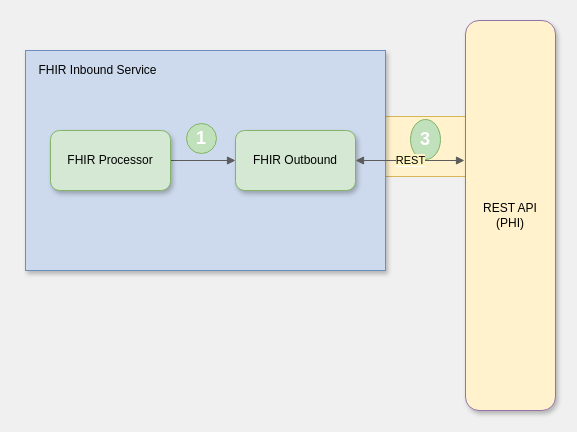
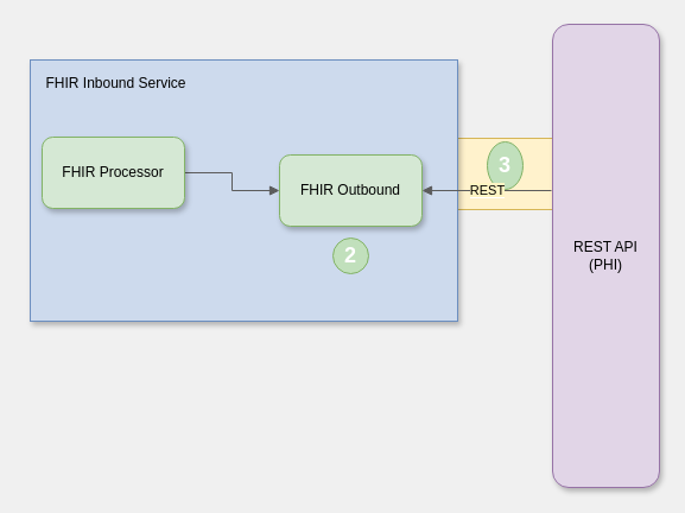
  <mxCell id="0" />
  <mxCell id="1" parent="0" />
  <mxCell id="2" value="" style="rounded=0;whiteSpace=wrap;html=1;fillColor=#fff2cc;strokeColor=#d6b656;" parent="1" vertex="1"><mxGeometry x="365" y="116" width="120" height="60" as="geometry" /></mxCell>
- <mxCell id="3" value="REST API &lt;br&gt;(PHI)" style="rounded=1;whiteSpace=wrap;html=1;fillColor=#fff2cc;shadow=1;strokeColor=#9673a6;" parent="1" vertex="1"><mxGeometry x="465" y="20" width="90" height="390" as="geometry" /></mxCell>
+ <mxCell id="3" value="REST API &lt;br&gt;(PHI)" style="rounded=1;whiteSpace=wrap;html=1;fillColor=#e1d5e7;shadow=1;strokeColor=#9673a6;" parent="1" vertex="1"><mxGeometry x="465" y="20" width="90" height="390" as="geometry" /></mxCell>
  <mxCell id="4" value="" style="rounded=0;whiteSpace=wrap;html=1;shadow=1;strokeColor=#6c8ebf;fillColor=#CDDAED;" parent="1" vertex="1"><mxGeometry x="25" y="50" width="360" height="220" as="geometry" /></mxCell>
  <mxCell id="5" style="edgeStyle=orthogonalEdgeStyle;rounded=0;orthogonalLoop=1;jettySize=auto;html=1;exitX=1;exitY=0.5;exitDx=0;exitDy=0;entryX=0;entryY=0.5;entryDx=0;entryDy=0;startArrow=none;startFill=0;endArrow=block;endFill=1;strokeColor=#5C5C5C;" parent="1" source="6" target="8" edge="1"><mxGeometry relative="1" as="geometry" /></mxCell>
- <mxCell id="6" value="FHIR Processor" style="rounded=1;whiteSpace=wrap;html=1;fillColor=#d5e8d4;strokeColor=#82b366;shadow=1;" parent="1" vertex="1"><mxGeometry x="50" y="130" width="120" height="60" as="geometry" /></mxCell>
+ <mxCell id="6" value="FHIR Processor" style="rounded=1;whiteSpace=wrap;html=1;fillColor=#d5e8d4;strokeColor=#82b366;shadow=1;" parent="1" vertex="1"><mxGeometry x="35" y="115" width="120" height="60" as="geometry" /></mxCell>
  <mxCell id="7" value="FHIR Inbound Service" style="text;html=1;strokeColor=none;fillColor=none;align=center;verticalAlign=middle;whiteSpace=wrap;rounded=0;shadow=1;" parent="1" vertex="1"><mxGeometry x="20" y="60" width="155" height="20" as="geometry" /></mxCell>
  <mxCell id="8" value="FHIR Outbound" style="rounded=1;whiteSpace=wrap;html=1;fillColor=#d5e8d4;strokeColor=#82b366;shadow=1;" parent="1" vertex="1"><mxGeometry x="235" y="130" width="120" height="60" as="geometry" /></mxCell>
  <mxCell id="9" value="&lt;h2&gt;&lt;font color=&quot;#ffffff&quot;&gt;3&lt;/font&gt;&lt;/h2&gt;" style="ellipse;whiteSpace=wrap;html=1;aspect=fixed;strokeColor=#82b366;fillColor=#C1E0BC;" parent="1" vertex="1"><mxGeometry x="410" y="119" width="30" height="40" as="geometry" /></mxCell>
- <mxCell id="11" value="&lt;span style=&quot;background-color: rgb(255 , 244 , 195)&quot;&gt;REST&lt;/span&gt;" style="edgeStyle=orthogonalEdgeStyle;rounded=0;orthogonalLoop=1;jettySize=auto;html=1;startArrow=block;startFill=1;endArrow=block;endFill=1;strokeColor=#5C5C5C;entryX=-0.011;entryY=0.359;entryDx=0;entryDy=0;exitX=1;exitY=0.5;exitDx=0;exitDy=0;entryPerimeter=0;" edge="1" parent="1" source="8" target="3"><mxGeometry relative="1" as="geometry"><mxPoint x="25" y="215" as="targetPoint" /><mxPoint x="-56" y="160" as="sourcePoint" /></mxGeometry></mxCell>
- <mxCell id="12" value="&lt;h2&gt;&lt;font color=&quot;#ffffff&quot;&gt;1&lt;/font&gt;&lt;/h2&gt;" style="ellipse;whiteSpace=wrap;html=1;aspect=fixed;strokeColor=#82b366;fillColor=#C1E0BC;" vertex="1" parent="1"><mxGeometry x="186" y="123" width="30" height="30" as="geometry" /></mxCell>
+ <mxCell id="10" value="&lt;h2&gt;&lt;font color=&quot;#ffffff&quot;&gt;2&lt;/font&gt;&lt;/h2&gt;" style="ellipse;whiteSpace=wrap;html=1;aspect=fixed;strokeColor=#82b366;fillColor=#C1E0BC;" parent="1" vertex="1"><mxGeometry x="280" y="200" width="30" height="30" as="geometry" /></mxCell>
+ <mxCell id="11" value="&lt;span style=&quot;background-color: rgb(255 , 244 , 195)&quot;&gt;REST&lt;/span&gt;" style="edgeStyle=orthogonalEdgeStyle;rounded=0;orthogonalLoop=1;jettySize=auto;html=1;startArrow=block;startFill=1;endArrow=none;endFill=1;strokeColor=#5C5C5C;entryX=-0.011;entryY=0.359;entryDx=0;entryDy=0;exitX=1;exitY=0.5;exitDx=0;exitDy=0;entryPerimeter=0;" edge="1" parent="1" source="8" target="3"><mxGeometry relative="1" as="geometry"><mxPoint x="25" y="215" as="targetPoint" /><mxPoint x="-56" y="160" as="sourcePoint" /></mxGeometry></mxCell>
